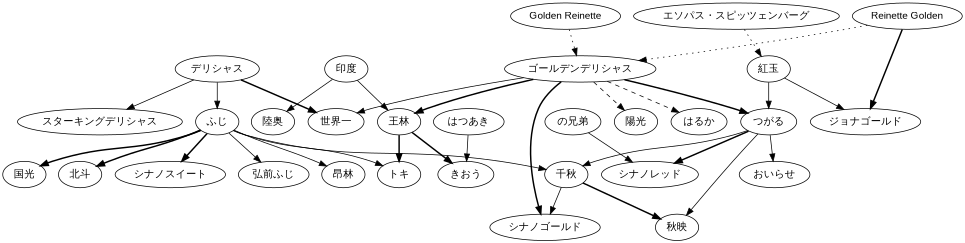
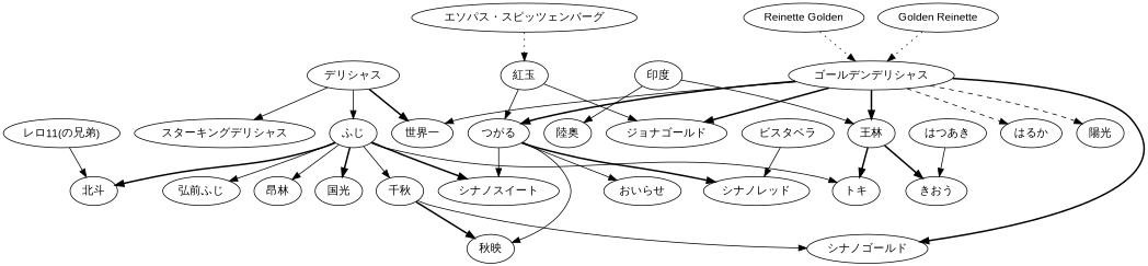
  digraph {
    compound=true
    fontname="Liberation Sans"
    node [fontname="Liberation Sans"]
    edge [fontname="Liberation Sans"]
    "国光"
    "ふじ"
    "北斗"
    "シナノスイート"
    "王林"
    "きおう"
    "トキ"
    "ゴールデンデリシャス"
    "ジョナゴールド"
    "つがる"
    "陸奥"
    "シナノゴールド"
    "シナノレッド"
    "スターキングデリシャス"
    "おいらせ"
    "デリシャス"
    "世界一"
    "千秋"
    "秋映"
    "紅玉"
    "はつあき"
    "印度"
-   "ビスタベラ" [label="の兄弟"]
+   "レロ11(の兄弟)"
+   "ビスタベラ"
    "弘前ふじ"
    "昂林"
    "はるか"
    "陽光"
    "エソパス・スピッツェンバーグ"
    n30 [label="Reinette Golden"]
    "Golden Reinette"
    subgraph sub_1 {
      "国光"
      "ふじ"
      "北斗"
      "シナノスイート"
      "王林"
      "きおう"
      "トキ"
      "ゴールデンデリシャス"
      "ジョナゴールド"
      "つがる"
      "陸奥"
      "シナノゴールド"
      "シナノレッド"
      "スターキングデリシャス"
      "おいらせ"
      "デリシャス"
      "世界一"
      "千秋"
      "秋映"
    }
    subgraph sub_2 {
      "ふじ"
      "北斗"
      "シナノスイート"
      "王林"
      "きおう"
      "トキ"
      "ゴールデンデリシャス"
      "ジョナゴールド"
      "つがる"
      "陸奥"
      "シナノゴールド"
      "シナノレッド"
      "おいらせ"
      "デリシャス"
      "世界一"
      "千秋"
      "秋映"
      "紅玉"
      "はつあき"
      "印度"
+     "レロ11(の兄弟)"
      "ビスタベラ"
    }
    subgraph sub_3 {
      "ふじ"
      "スターキングデリシャス"
      "デリシャス"
      "弘前ふじ"
      "昂林"
    }
    subgraph sub_4 {
      "ゴールデンデリシャス"
      "はるか"
      "陽光"
    }
    subgraph sub_5 {
      "ゴールデンデリシャス"
      "紅玉"
      "エソパス・スピッツェンバーグ"
      n30
      "Golden Reinette"
    }
    "ふじ" -> "国光" [style=bold]
    "ふじ" -> "北斗" [style=bold]
    "ふじ" -> "シナノスイート" [style=bold]
    "ふじ" -> "トキ"
    "ふじ" -> "千秋"
    "ふじ" -> "弘前ふじ"
    "ふじ" -> "昂林"
    "王林" -> "きおう" [style=bold]
    "王林" -> "トキ" [style=bold]
    "ゴールデンデリシャス" -> "王林" [style=bold]
-   n30 -> "ジョナゴールド" [style=bold]
+   "ゴールデンデリシャス" -> "ジョナゴールド" [style=bold]
    "ゴールデンデリシャス" -> "つがる" [style=bold]
    "ゴールデンデリシャス" -> "シナノゴールド" [style=bold]
    "ゴールデンデリシャス" -> "世界一"
    "ゴールデンデリシャス" -> "はるか" [style=dashed]
    "ゴールデンデリシャス" -> "陽光" [style=dashed]
-   "つがる" -> "千秋"
+   "つがる" -> "シナノスイート"
    "つがる" -> "シナノレッド" [style=bold]
    "つがる" -> "おいらせ"
    "つがる" -> "秋映"
    "デリシャス" -> "ふじ"
    "デリシャス" -> "スターキングデリシャス"
    "デリシャス" -> "世界一" [style=bold]
    "千秋" -> "シナノゴールド"
    "千秋" -> "秋映" [style=bold]
    "紅玉" -> "ジョナゴールド"
    "紅玉" -> "つがる"
    "はつあき" -> "きおう"
    "印度" -> "王林"
    "印度" -> "陸奥"
+   "レロ11(の兄弟)" -> "北斗"
    "ビスタベラ" -> "シナノレッド"
    "エソパス・スピッツェンバーグ" -> "紅玉" [style=dotted]
    n30 -> "ゴールデンデリシャス" [style=dotted]
    "Golden Reinette" -> "ゴールデンデリシャス" [style=dotted]
  }
